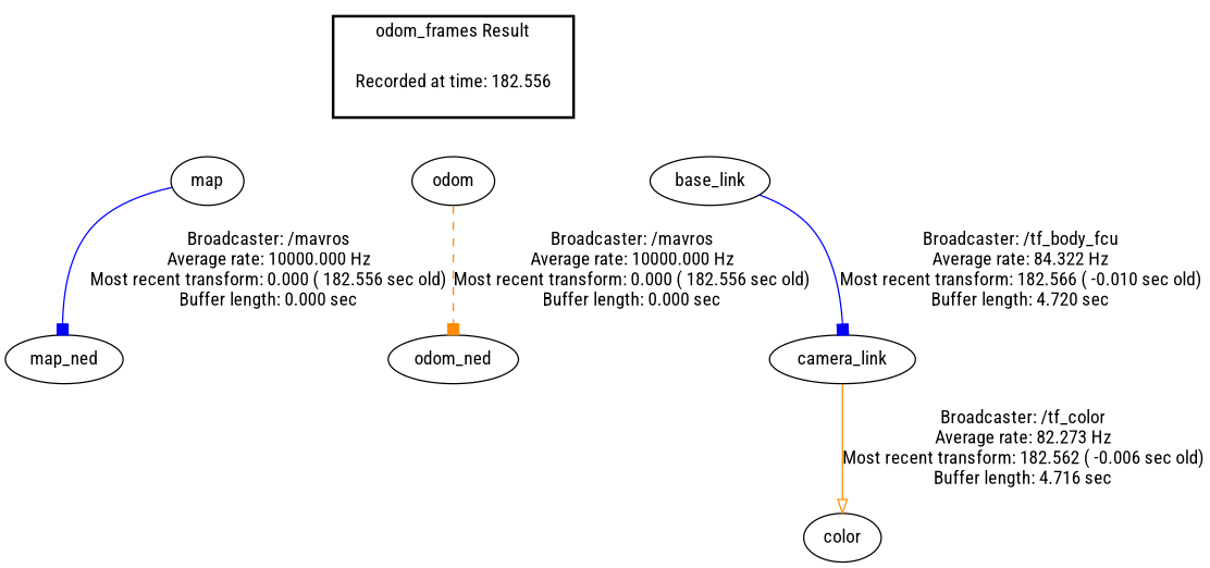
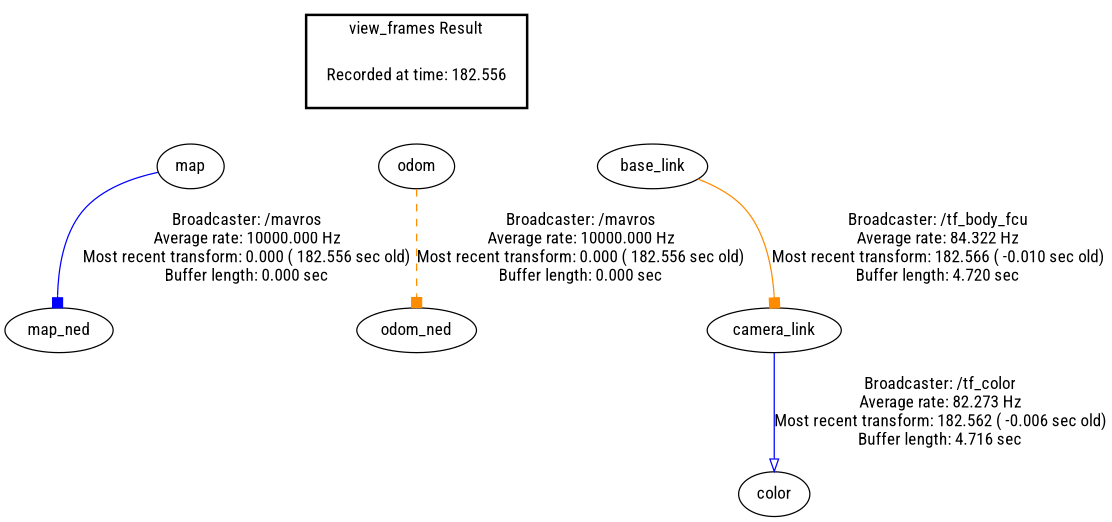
  digraph {
    fontname="Roboto Condensed"
    node [fontname="Roboto Condensed"]
    edge [fontname="Roboto Condensed" style=invis]
    "Recorded at time: 182.556" [shape=plaintext]
    map
    odom
    base_link
    map_ned
    odom_ned
    camera_link
    color
    subgraph cluster_1 {
      color=black
-     label="odom_frames Result"
+     label="view_frames Result"
      style=bold
      "Recorded at time: 182.556"
    }
    "Recorded at time: 182.556" -> map
    "Recorded at time: 182.556" -> odom
    "Recorded at time: 182.556" -> base_link
    map -> map_ned [arrowhead=box color=blue label="Broadcaster: /mavros\nAverage rate: 10000.000 Hz\nMost recent transform: 0.000 ( 182.556 sec old)\nBuffer length: 0.000 sec\n" style=solid]
    odom -> odom_ned [arrowhead=box color=darkorange label="Broadcaster: /mavros\nAverage rate: 10000.000 Hz\nMost recent transform: 0.000 ( 182.556 sec old)\nBuffer length: 0.000 sec\n" style=dashed]
-   base_link -> camera_link [arrowhead=box color=blue label="Broadcaster: /tf_body_fcu\nAverage rate: 84.322 Hz\nMost recent transform: 182.566 ( -0.010 sec old)\nBuffer length: 4.720 sec\n" style=solid]
-   camera_link -> color [arrowhead=onormal color=darkorange label="Broadcaster: /tf_color\nAverage rate: 82.273 Hz\nMost recent transform: 182.562 ( -0.006 sec old)\nBuffer length: 4.716 sec\n" style=solid]
+   base_link -> camera_link [arrowhead=box color=darkorange label="Broadcaster: /tf_body_fcu\nAverage rate: 84.322 Hz\nMost recent transform: 182.566 ( -0.010 sec old)\nBuffer length: 4.720 sec\n" style=solid]
+   camera_link -> color [arrowhead=onormal color=blue label="Broadcaster: /tf_color\nAverage rate: 82.273 Hz\nMost recent transform: 182.562 ( -0.006 sec old)\nBuffer length: 4.716 sec\n" style=solid]
  }
